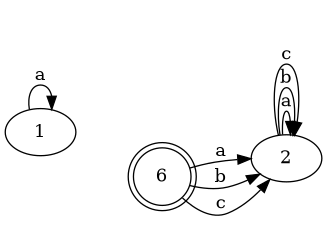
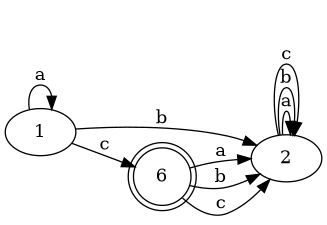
  digraph {
    rankdir=LR
    1
    2
    n3 [label=6 shape=doublecircle]
    1 -> 1 [label=a]
+   1 -> 2 [label=b]
+   1 -> n3 [label=c]
    2 -> 2 [label=a]
    2 -> 2 [label=b]
    2 -> 2 [label=c]
    n3 -> 2 [label=a]
    n3 -> 2 [label=b]
    n3 -> 2 [label=c]
  }
